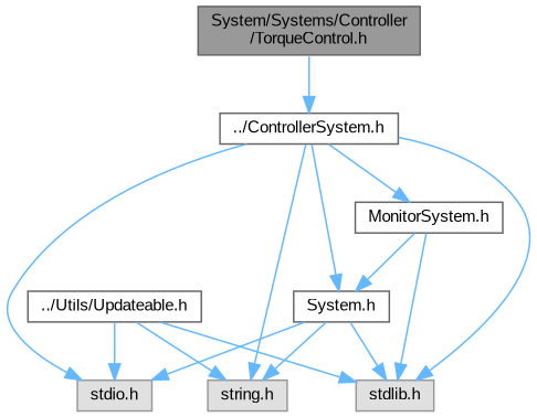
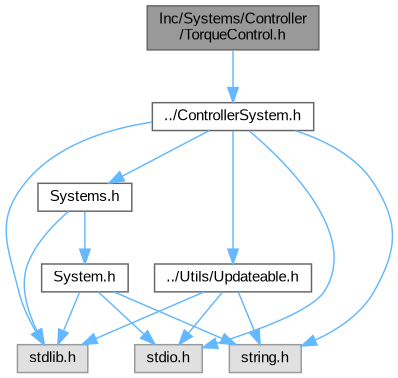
  digraph {
    fontname="Liberation Sans"
    node [color=grey40 fillcolor=white fontname="Liberation Sans" fontsize=10 shape=box style=filled]
    edge [color=steelblue1 fontname="Liberation Sans" fontsize=10 labelfontname=Helvetica labelfontsize=10 style=solid]
-   n1 [color=gray40 fillcolor=grey60 fontcolor=black height=0.2 label="System/Systems/Controller\l/TorqueControl.h" width=0.4]
+   n1 [color=gray40 fillcolor=grey60 fontcolor=black height=0.2 label="Inc/Systems/Controller\l/TorqueControl.h" width=0.4]
    n2 [height=0.2 label="../ControllerSystem.h" width=0.4]
    n3 [color=grey60 fillcolor="#E0E0E0" height=0.2 label="stdio.h" width=0.4]
    n4 [color=grey60 fillcolor="#E0E0E0" height=0.2 label="stdlib.h" width=0.4]
    n5 [color=grey60 fillcolor="#E0E0E0" height=0.2 label="string.h" width=0.4]
    n6 [height=0.2 label="System.h" width=0.4]
-   n7 [height=0.2 label="MonitorSystem.h" width=0.4]
+   n7 [height=0.2 label="Systems.h" width=0.4]
    n8 [height=0.2 label="../Utils/Updateable.h" width=0.4]
    n1 -> n2
    n2 -> n3
    n2 -> n4
    n2 -> n5
-   n2 -> n6
+   n2 -> n8
    n2 -> n7
    n6 -> n3
    n6 -> n4
    n6 -> n5
    n7 -> n4
    n7 -> n6
    n8 -> n3
    n8 -> n4
    n8 -> n5
  }
